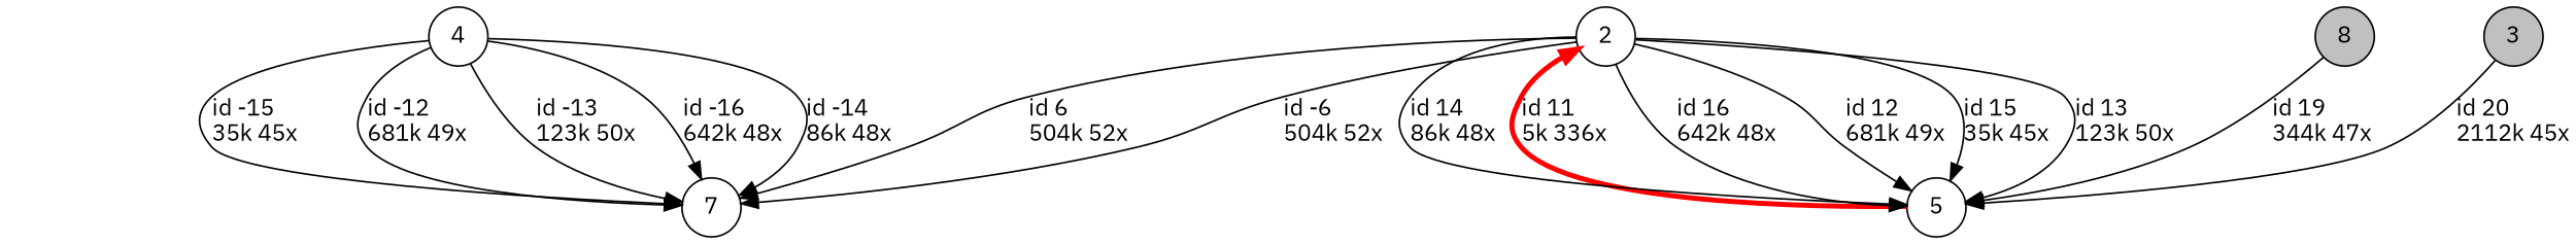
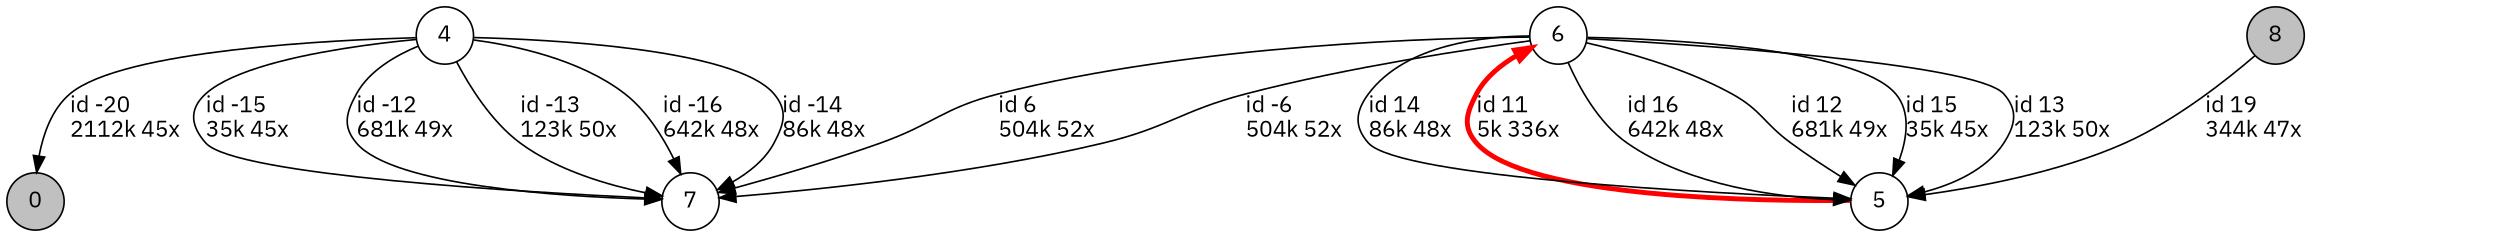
  digraph {
    fontname="IBM Plex Sans"
    nodesep=0.5
    node [fontname="IBM Plex Sans" shape=circle]
    edge [color=black fontname="IBM Plex Sans"]
+   0 [fillcolor=grey height=0.3 style=filled]
    n2 [fillcolor=grey height=0.3 label=8 style=filled]
    5 [height=0.3]
-   6 [height=0.3 label=2]
-   3 [fillcolor=grey height=0.3 style=filled]
+   6 [height=0.3]
    4 [height=0.3]
    7 [height=0.3]
    n2 -> 5 [label="id 19\l344k 47x"]
    5 -> 6 [color=red label="id 11\l5k 336x" penwidth=3]
    6 -> 5 [label="id 16\l642k 48x"]
    6 -> 5 [label="id 12\l681k 49x"]
    6 -> 5 [label="id 15\l35k 45x"]
    6 -> 5 [label="id 13\l123k 50x"]
    6 -> 5 [label="id 14\l86k 48x"]
    6 -> 7 [label="id 6\l504k 52x"]
    6 -> 7 [label="id -6\l504k 52x"]
-   3 -> 5 [label="id 20\l2112k 45x"]
+   4 -> 0 [label="id -20\l2112k 45x"]
    4 -> 7 [label="id -15\l35k 45x"]
    4 -> 7 [label="id -12\l681k 49x"]
    4 -> 7 [label="id -13\l123k 50x"]
    4 -> 7 [label="id -16\l642k 48x"]
    4 -> 7 [label="id -14\l86k 48x"]
  }
